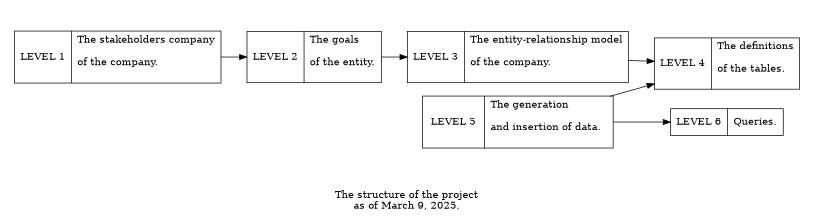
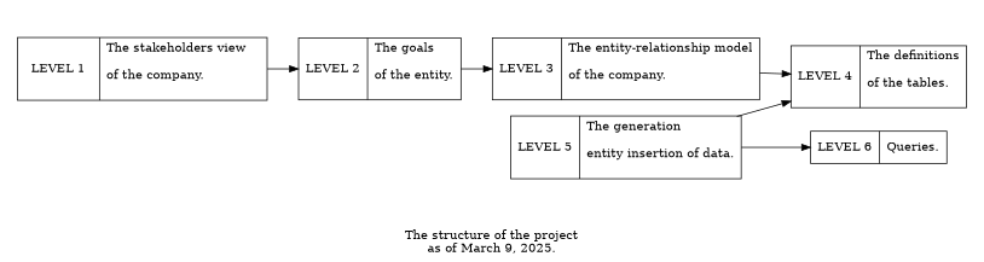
  digraph {
    label="The structure of the project\nas of March 9, 2025."
    rankdir=LR
    node [shape=record]
    n1 [label="{LEVEL 3\n|The entity-relationship model\l\nof the company.\l\n            }"]
    n2 [label="{LEVEL 4\n|The definitions\l\nof the tables.\l\n            }"]
-   n3 [label="{LEVEL 5\n|The generation\l\nand insertion of data.\l\n            }"]
+   n3 [label="{LEVEL 5\n|The generation\l\nentity insertion of data.\l\n            }"]
    n4 [label="{LEVEL 6\n|Queries.\n            }"]
-   n5 [label="{LEVEL 1\n|The stakeholders company\l\nof the company.\l\n            }"]
+   n5 [label="{LEVEL 1\n|The stakeholders view\l\nof the company.\l\n            }"]
    n6 [label="{LEVEL 2\n|The goals\l\nof the entity.\l\n            }"]
    subgraph sub_1 {
      cluster=true
      label="The database part."
      n1
      n2
      n3
      n4
    }
    subgraph sub_2 {
      cluster=true
      label="The business part."
      n5
      n6
    }
    n1 -> n2
    n3 -> n2
    n3 -> n4
    n5 -> n6
    n6 -> n1
  }
